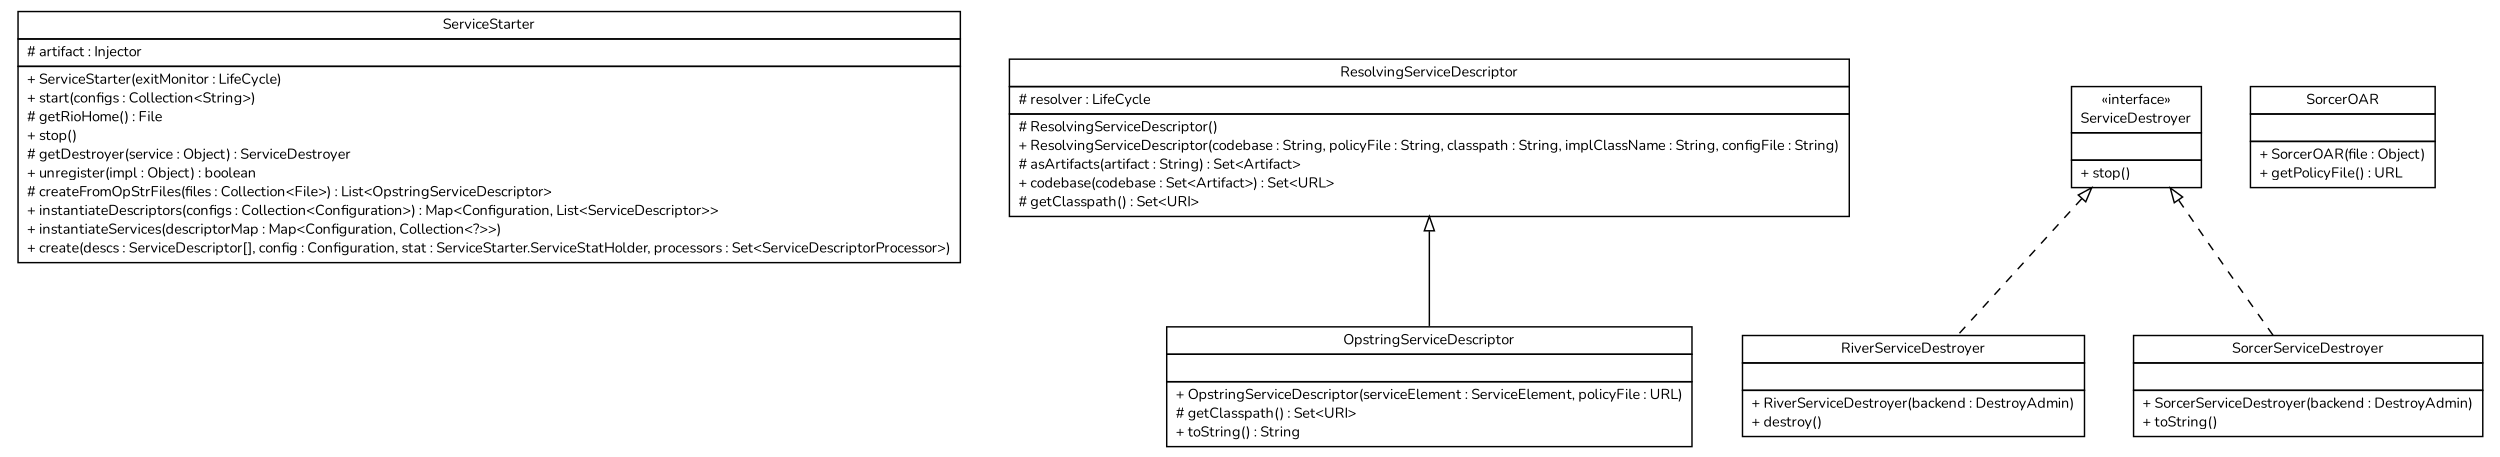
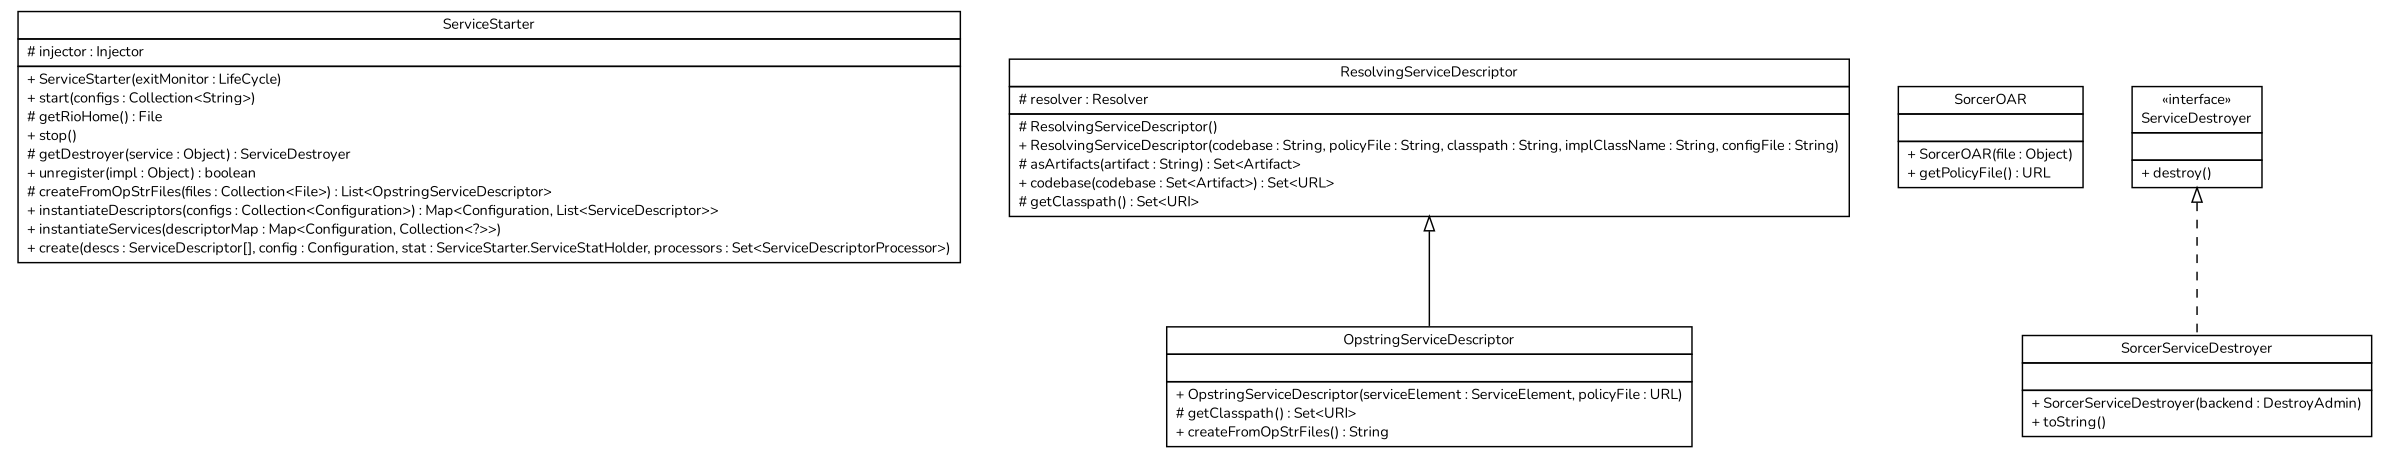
  digraph {
    fontname=Nunito
    nodesep=0.25
    ranksep=0.5
    node [fontcolor=black fontname=Nunito fontsize=10.0 shape=plaintext]
    edge [arrowtail=empty dir=back fontname=Nunito fontsize=10 headport=p labelfontname=Helvetica labelfontsize=10 tailport=p style=dashed]
-   n1 [label=<<table title="sorcer.boot.ServiceStarter" border="0" cellborder="1" cellspacing="0" cellpadding="2" port="p" href="./ServiceStarter.html"> 		<tr><td><table border="0" cellspacing="0" cellpadding="1"> <tr><td align="center" balign="center"> ServiceStarter </td></tr> 		</table></td></tr> 		<tr><td><table border="0" cellspacing="0" cellpadding="1"> <tr><td align="left" balign="left"> # artifact : Injector </td></tr> 		</table></td></tr> 		<tr><td><table border="0" cellspacing="0" cellpadding="1"> <tr><td align="left" balign="left"> + ServiceStarter(exitMonitor : LifeCycle) </td></tr> <tr><td align="left" balign="left"> + start(configs : Collection&lt;String&gt;) </td></tr> <tr><td align="left" balign="left"> # getRioHome() : File </td></tr> <tr><td align="left" balign="left"> + stop() </td></tr> <tr><td align="left" balign="left"> # getDestroyer(service : Object) : ServiceDestroyer </td></tr> <tr><td align="left" balign="left"> + unregister(impl : Object) : boolean </td></tr> <tr><td align="left" balign="left"> # createFromOpStrFiles(files : Collection&lt;File&gt;) : List&lt;OpstringServiceDescriptor&gt; </td></tr> <tr><td align="left" balign="left"> + instantiateDescriptors(configs : Collection&lt;Configuration&gt;) : Map&lt;Configuration, List&lt;ServiceDescriptor&gt;&gt; </td></tr> <tr><td align="left" balign="left"> + instantiateServices(descriptorMap : Map&lt;Configuration, Collection&lt;?&gt;&gt;) </td></tr> <tr><td align="left" balign="left"> + create(descs : ServiceDescriptor[], config : Configuration, stat : ServiceStarter.ServiceStatHolder, processors : Set&lt;ServiceDescriptorProcessor&gt;) </td></tr> 		</table></td></tr> 		</table>>]
-   n2 [label=<<table title="sorcer.boot.OpstringServiceDescriptor" border="0" cellborder="1" cellspacing="0" cellpadding="2" port="p" href="./OpstringServiceDescriptor.html"> 		<tr><td><table border="0" cellspacing="0" cellpadding="1"> <tr><td align="center" balign="center"> OpstringServiceDescriptor </td></tr> 		</table></td></tr> 		<tr><td><table border="0" cellspacing="0" cellpadding="1"> <tr><td align="left" balign="left">  </td></tr> 		</table></td></tr> 		<tr><td><table border="0" cellspacing="0" cellpadding="1"> <tr><td align="left" balign="left"> + OpstringServiceDescriptor(serviceElement : ServiceElement, policyFile : URL) </td></tr> <tr><td align="left" balign="left"> # getClasspath() : Set&lt;URI&gt; </td></tr> <tr><td align="left" balign="left"> + toString() : String </td></tr> 		</table></td></tr> 		</table>>]
-   n3 [label=<<table title="sorcer.boot.RiverServiceDestroyer" border="0" cellborder="1" cellspacing="0" cellpadding="2" port="p" href="./RiverServiceDestroyer.html"> 		<tr><td><table border="0" cellspacing="0" cellpadding="1"> <tr><td align="center" balign="center"> RiverServiceDestroyer </td></tr> 		</table></td></tr> 		<tr><td><table border="0" cellspacing="0" cellpadding="1"> <tr><td align="left" balign="left">  </td></tr> 		</table></td></tr> 		<tr><td><table border="0" cellspacing="0" cellpadding="1"> <tr><td align="left" balign="left"> + RiverServiceDestroyer(backend : DestroyAdmin) </td></tr> <tr><td align="left" balign="left"> + destroy() </td></tr> 		</table></td></tr> 		</table>>]
+   n1 [label=<<table title="sorcer.boot.ServiceStarter" border="0" cellborder="1" cellspacing="0" cellpadding="2" port="p" href="./ServiceStarter.html"> 		<tr><td><table border="0" cellspacing="0" cellpadding="1"> <tr><td align="center" balign="center"> ServiceStarter </td></tr> 		</table></td></tr> 		<tr><td><table border="0" cellspacing="0" cellpadding="1"> <tr><td align="left" balign="left"> # injector : Injector </td></tr> 		</table></td></tr> 		<tr><td><table border="0" cellspacing="0" cellpadding="1"> <tr><td align="left" balign="left"> + ServiceStarter(exitMonitor : LifeCycle) </td></tr> <tr><td align="left" balign="left"> + start(configs : Collection&lt;String&gt;) </td></tr> <tr><td align="left" balign="left"> # getRioHome() : File </td></tr> <tr><td align="left" balign="left"> + stop() </td></tr> <tr><td align="left" balign="left"> # getDestroyer(service : Object) : ServiceDestroyer </td></tr> <tr><td align="left" balign="left"> + unregister(impl : Object) : boolean </td></tr> <tr><td align="left" balign="left"> # createFromOpStrFiles(files : Collection&lt;File&gt;) : List&lt;OpstringServiceDescriptor&gt; </td></tr> <tr><td align="left" balign="left"> + instantiateDescriptors(configs : Collection&lt;Configuration&gt;) : Map&lt;Configuration, List&lt;ServiceDescriptor&gt;&gt; </td></tr> <tr><td align="left" balign="left"> + instantiateServices(descriptorMap : Map&lt;Configuration, Collection&lt;?&gt;&gt;) </td></tr> <tr><td align="left" balign="left"> + create(descs : ServiceDescriptor[], config : Configuration, stat : ServiceStarter.ServiceStatHolder, processors : Set&lt;ServiceDescriptorProcessor&gt;) </td></tr> 		</table></td></tr> 		</table>>]
+   n2 [label=<<table title="sorcer.boot.OpstringServiceDescriptor" border="0" cellborder="1" cellspacing="0" cellpadding="2" port="p" href="./OpstringServiceDescriptor.html"> 		<tr><td><table border="0" cellspacing="0" cellpadding="1"> <tr><td align="center" balign="center"> OpstringServiceDescriptor </td></tr> 		</table></td></tr> 		<tr><td><table border="0" cellspacing="0" cellpadding="1"> <tr><td align="left" balign="left">  </td></tr> 		</table></td></tr> 		<tr><td><table border="0" cellspacing="0" cellpadding="1"> <tr><td align="left" balign="left"> + OpstringServiceDescriptor(serviceElement : ServiceElement, policyFile : URL) </td></tr> <tr><td align="left" balign="left"> # getClasspath() : Set&lt;URI&gt; </td></tr> <tr><td align="left" balign="left"> + createFromOpStrFiles() : String </td></tr> 		</table></td></tr> 		</table>>]
    n4 [label=<<table title="sorcer.boot.SorcerOAR" border="0" cellborder="1" cellspacing="0" cellpadding="2" port="p" href="./SorcerOAR.html"> 		<tr><td><table border="0" cellspacing="0" cellpadding="1"> <tr><td align="center" balign="center"> SorcerOAR </td></tr> 		</table></td></tr> 		<tr><td><table border="0" cellspacing="0" cellpadding="1"> <tr><td align="left" balign="left">  </td></tr> 		</table></td></tr> 		<tr><td><table border="0" cellspacing="0" cellpadding="1"> <tr><td align="left" balign="left"> + SorcerOAR(file : Object) </td></tr> <tr><td align="left" balign="left"> + getPolicyFile() : URL </td></tr> 		</table></td></tr> 		</table>>]
-   n5 [label=<<table title="sorcer.boot.ResolvingServiceDescriptor" border="0" cellborder="1" cellspacing="0" cellpadding="2" port="p" href="./ResolvingServiceDescriptor.html"> 		<tr><td><table border="0" cellspacing="0" cellpadding="1"> <tr><td align="center" balign="center"> ResolvingServiceDescriptor </td></tr> 		</table></td></tr> 		<tr><td><table border="0" cellspacing="0" cellpadding="1"> <tr><td align="left" balign="left"> # resolver : LifeCycle </td></tr> 		</table></td></tr> 		<tr><td><table border="0" cellspacing="0" cellpadding="1"> <tr><td align="left" balign="left"> # ResolvingServiceDescriptor() </td></tr> <tr><td align="left" balign="left"> + ResolvingServiceDescriptor(codebase : String, policyFile : String, classpath : String, implClassName : String, configFile : String) </td></tr> <tr><td align="left" balign="left"> # asArtifacts(artifact : String) : Set&lt;Artifact&gt; </td></tr> <tr><td align="left" balign="left"> + codebase(codebase : Set&lt;Artifact&gt;) : Set&lt;URL&gt; </td></tr> <tr><td align="left" balign="left"> # getClasspath() : Set&lt;URI&gt; </td></tr> 		</table></td></tr> 		</table>>]
+   n5 [label=<<table title="sorcer.boot.ResolvingServiceDescriptor" border="0" cellborder="1" cellspacing="0" cellpadding="2" port="p" href="./ResolvingServiceDescriptor.html"> 		<tr><td><table border="0" cellspacing="0" cellpadding="1"> <tr><td align="center" balign="center"> ResolvingServiceDescriptor </td></tr> 		</table></td></tr> 		<tr><td><table border="0" cellspacing="0" cellpadding="1"> <tr><td align="left" balign="left"> # resolver : Resolver </td></tr> 		</table></td></tr> 		<tr><td><table border="0" cellspacing="0" cellpadding="1"> <tr><td align="left" balign="left"> # ResolvingServiceDescriptor() </td></tr> <tr><td align="left" balign="left"> + ResolvingServiceDescriptor(codebase : String, policyFile : String, classpath : String, implClassName : String, configFile : String) </td></tr> <tr><td align="left" balign="left"> # asArtifacts(artifact : String) : Set&lt;Artifact&gt; </td></tr> <tr><td align="left" balign="left"> + codebase(codebase : Set&lt;Artifact&gt;) : Set&lt;URL&gt; </td></tr> <tr><td align="left" balign="left"> # getClasspath() : Set&lt;URI&gt; </td></tr> 		</table></td></tr> 		</table>>]
    n6 [label=<<table title="sorcer.boot.SorcerServiceDestroyer" border="0" cellborder="1" cellspacing="0" cellpadding="2" port="p" href="./SorcerServiceDestroyer.html"> 		<tr><td><table border="0" cellspacing="0" cellpadding="1"> <tr><td align="center" balign="center"> SorcerServiceDestroyer </td></tr> 		</table></td></tr> 		<tr><td><table border="0" cellspacing="0" cellpadding="1"> <tr><td align="left" balign="left">  </td></tr> 		</table></td></tr> 		<tr><td><table border="0" cellspacing="0" cellpadding="1"> <tr><td align="left" balign="left"> + SorcerServiceDestroyer(backend : DestroyAdmin) </td></tr> <tr><td align="left" balign="left"> + toString() </td></tr> 		</table></td></tr> 		</table>>]
-   n7 [label=<<table title="sorcer.boot.ServiceDestroyer" border="0" cellborder="1" cellspacing="0" cellpadding="2" port="p" href="./ServiceDestroyer.html"> 		<tr><td><table border="0" cellspacing="0" cellpadding="1"> <tr><td align="center" balign="center"> &#171;interface&#187; </td></tr> <tr><td align="center" balign="center"> ServiceDestroyer </td></tr> 		</table></td></tr> 		<tr><td><table border="0" cellspacing="0" cellpadding="1"> <tr><td align="left" balign="left">  </td></tr> 		</table></td></tr> 		<tr><td><table border="0" cellspacing="0" cellpadding="1"> <tr><td align="left" balign="left"> + stop() </td></tr> 		</table></td></tr> 		</table>>]
+   n7 [label=<<table title="sorcer.boot.ServiceDestroyer" border="0" cellborder="1" cellspacing="0" cellpadding="2" port="p" href="./ServiceDestroyer.html"> 		<tr><td><table border="0" cellspacing="0" cellpadding="1"> <tr><td align="center" balign="center"> &#171;interface&#187; </td></tr> <tr><td align="center" balign="center"> ServiceDestroyer </td></tr> 		</table></td></tr> 		<tr><td><table border="0" cellspacing="0" cellpadding="1"> <tr><td align="left" balign="left">  </td></tr> 		</table></td></tr> 		<tr><td><table border="0" cellspacing="0" cellpadding="1"> <tr><td align="left" balign="left"> + destroy() </td></tr> 		</table></td></tr> 		</table>>]
    n5 -> n2 [style=""]
-   n7 -> n3
    n7 -> n6
  }
